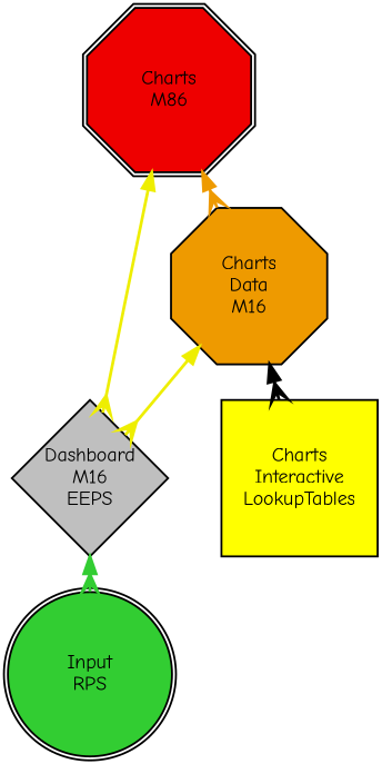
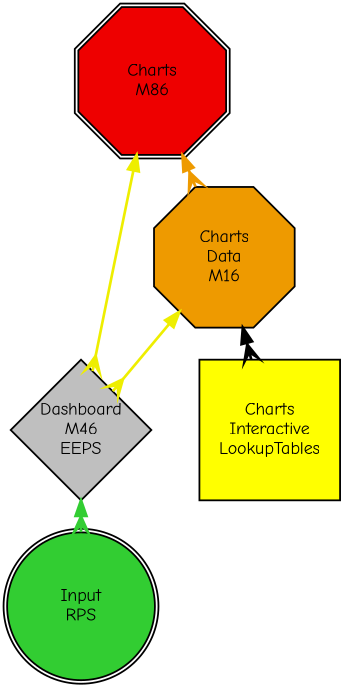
  digraph {
    fontname="Comic Neue"
    nodesep=0.75
    node [fixedsize=true fontname="Comic Neue" fontsize=20 penwidth=2 style=filled]
    edge [arrowhead=crow arrowsize=1.75 color=yellow2 dir=both fontname="Comic Neue" penwidth=3]
    n1 [fillcolor=red2 height=2.2 label="Charts\nM86" shape=doubleoctagon width=2.2]
    n2 [fillcolor=orange2 height=2.2 label="Charts\nData\nM16" shape=octagon width=2.2]
-   n3 [fillcolor=grey75 height=2.2 label="Dashboard\nM16\nEEPS" shape=diamond width=2.2]
+   n3 [fillcolor=grey75 height=2.2 label="Dashboard\nM46\nEEPS" shape=diamond width=2.2]
    n4 [fillcolor=yellow height=2.2 label="Charts\nInteractive\nLookupTables" shape=box width=2.2]
    n5 [fillcolor=limegreen height=2.2 label="Input\nRPS" shape=doublecircle width=2.2]
    n1 -> n2 [color=orange2]
    n1 -> n3
    n2 -> n3
    n2 -> n4 [color=black]
    n3 -> n5 [color=limegreen]
  }
